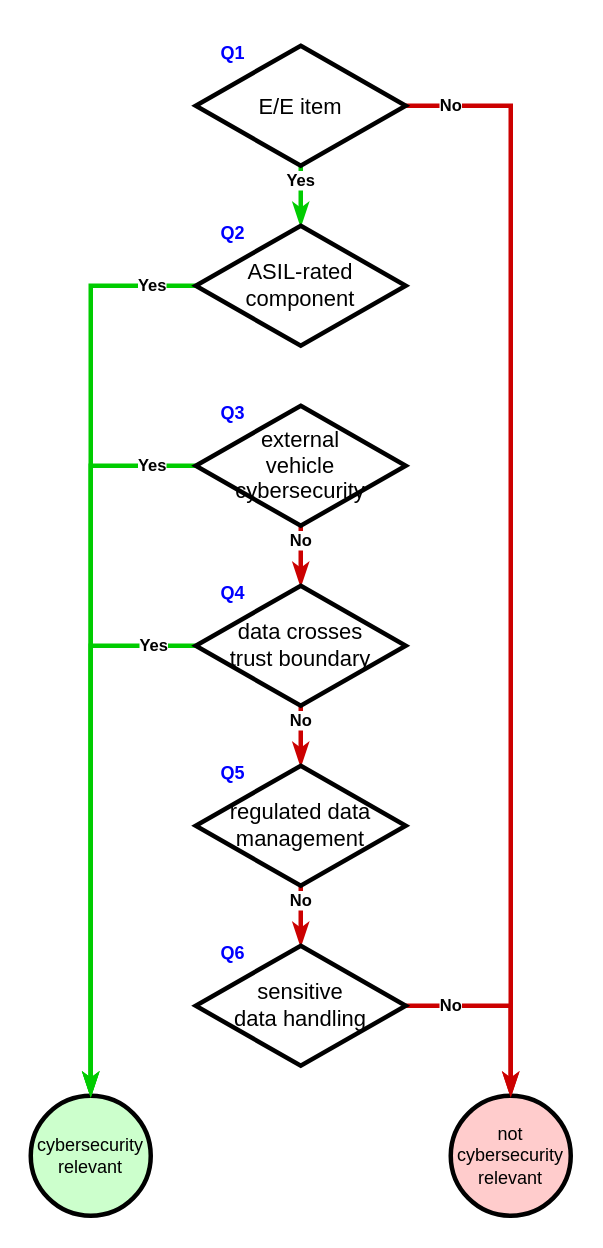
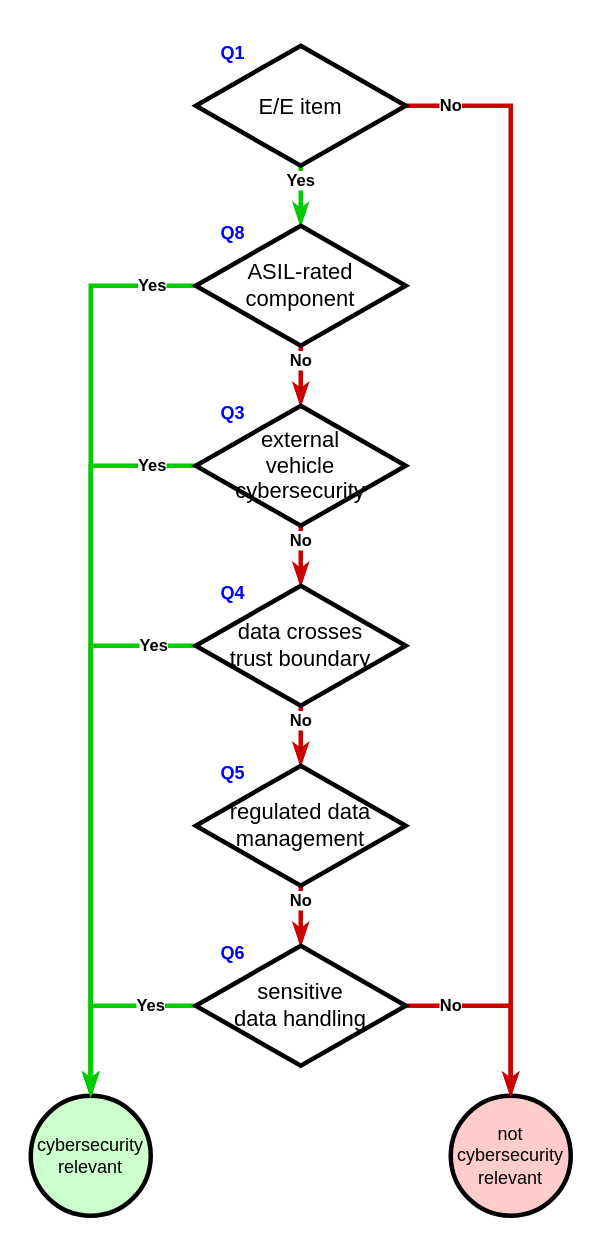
  <mxCell id="0" />
  <mxCell id="1" parent="0" />
  <mxCell id="2" value="&lt;b&gt;Yes&lt;/b&gt;" style="edgeStyle=orthogonalEdgeStyle;rounded=0;orthogonalLoop=1;jettySize=auto;html=1;entryX=0.5;entryY=0;entryDx=0;entryDy=0;strokeWidth=3;endArrow=classicThin;endFill=1;strokeColor=#00CC00;" parent="1" source="4" target="7" edge="1"><mxGeometry x="-0.5" relative="1" as="geometry"><mxPoint as="offset" /></mxGeometry></mxCell>
  <mxCell id="3" value="&lt;b&gt;No&lt;/b&gt;" style="edgeStyle=orthogonalEdgeStyle;rounded=0;orthogonalLoop=1;jettySize=auto;html=1;strokeWidth=3;endArrow=classicThin;endFill=0;strokeColor=#CC0000;" parent="1" source="4" target="8" edge="1"><mxGeometry x="-0.918" relative="1" as="geometry"><mxPoint as="offset" /></mxGeometry></mxCell>
  <mxCell id="4" value="&lt;span style=&quot;text-align: start; font-size: 11pt; line-height: 16.867px; font-family: Arial, sans-serif;&quot; lang=&quot;EN&quot;&gt;E/E item&lt;/span&gt;&lt;span style=&quot;font-size: medium; text-align: start;&quot;&gt;&lt;/span&gt;" style="rhombus;whiteSpace=wrap;html=1;strokeWidth=3;" parent="1" vertex="1"><mxGeometry x="130" y="30" width="140" height="80" as="geometry" /></mxCell>
  <mxCell id="5" value="&lt;b&gt;Yes&lt;/b&gt;" style="edgeStyle=orthogonalEdgeStyle;rounded=0;orthogonalLoop=1;jettySize=auto;html=1;entryX=0.5;entryY=0;entryDx=0;entryDy=0;strokeWidth=3;strokeColor=#00CC00;endArrow=classicThin;endFill=1;" parent="1" source="7" target="9" edge="1"><mxGeometry x="-0.905" relative="1" as="geometry"><mxPoint as="offset" /></mxGeometry></mxCell>
+ <mxCell id="6" value="&lt;b&gt;No&lt;/b&gt;" style="edgeStyle=orthogonalEdgeStyle;rounded=0;orthogonalLoop=1;jettySize=auto;html=1;strokeWidth=3;endArrow=classicThin;endFill=1;strokeColor=#CC0000;" parent="1" source="7" target="12" edge="1"><mxGeometry x="-0.5" relative="1" as="geometry"><mxPoint as="offset" /></mxGeometry></mxCell>
  <mxCell id="7" value="&lt;span style=&quot;font-family: Arial, sans-serif; font-size: 14.667px;&quot;&gt;ASIL-rated component&lt;/span&gt;" style="rhombus;whiteSpace=wrap;html=1;strokeWidth=3;" parent="1" vertex="1"><mxGeometry x="130" y="150" width="140" height="80" as="geometry" /></mxCell>
  <mxCell id="8" value="not cybersecurity relevant" style="ellipse;whiteSpace=wrap;html=1;aspect=fixed;strokeWidth=3;fillColor=#FFCCCC;" parent="1" vertex="1"><mxGeometry x="300" y="730" width="80" height="80" as="geometry" /></mxCell>
  <mxCell id="9" value="cybersecurity relevant" style="ellipse;whiteSpace=wrap;html=1;aspect=fixed;strokeWidth=3;fillColor=#CCFFCC;" parent="1" vertex="1"><mxGeometry x="20" y="730" width="80" height="80" as="geometry" /></mxCell>
  <mxCell id="10" value="&lt;b&gt;Yes&lt;/b&gt;" style="edgeStyle=orthogonalEdgeStyle;rounded=0;orthogonalLoop=1;jettySize=auto;html=1;entryX=0.5;entryY=0;entryDx=0;entryDy=0;strokeWidth=3;strokeColor=#00CC00;endArrow=classicThin;endFill=1;" parent="1" source="12" target="9" edge="1"><mxGeometry x="-0.882" relative="1" as="geometry"><mxPoint as="offset" /></mxGeometry></mxCell>
  <mxCell id="11" value="&lt;b&gt;No&lt;/b&gt;" style="edgeStyle=orthogonalEdgeStyle;rounded=0;orthogonalLoop=1;jettySize=auto;html=1;entryX=0.5;entryY=0;entryDx=0;entryDy=0;strokeWidth=3;endArrow=classicThin;endFill=1;strokeColor=#CC0000;" parent="1" source="12" target="15" edge="1"><mxGeometry x="-0.5" relative="1" as="geometry"><mxPoint as="offset" /></mxGeometry></mxCell>
  <mxCell id="12" value="&lt;div style=&quot;&quot;&gt;&lt;span style=&quot;text-align: start; font-size: 11pt; line-height: 16.867px; font-family: Arial, sans-serif;&quot; lang=&quot;EN&quot;&gt;&lt;span style=&quot;font-size: 14.667px;&quot;&gt;external&lt;/span&gt;&lt;br&gt;vehicle&lt;br&gt;&lt;/span&gt;&lt;span style=&quot;font-family: Arial, sans-serif; font-size: 14.667px; text-align: start;&quot;&gt;cybersecurity&lt;/span&gt;&lt;br&gt;&lt;/div&gt;" style="rhombus;whiteSpace=wrap;html=1;align=center;strokeWidth=3;" parent="1" vertex="1"><mxGeometry x="130" y="270" width="140" height="80" as="geometry" /></mxCell>
  <mxCell id="13" value="&lt;b&gt;Yes&lt;/b&gt;" style="edgeStyle=orthogonalEdgeStyle;rounded=0;orthogonalLoop=1;jettySize=auto;html=1;entryX=0.5;entryY=0;entryDx=0;entryDy=0;strokeWidth=3;strokeColor=#00CC00;endArrow=classicThin;endFill=1;" parent="1" source="15" target="9" edge="1"><mxGeometry x="-0.846" relative="1" as="geometry"><mxPoint x="60" y="630" as="targetPoint" /><mxPoint as="offset" /></mxGeometry></mxCell>
  <mxCell id="14" value="&lt;b&gt;No&lt;/b&gt;" style="edgeStyle=orthogonalEdgeStyle;rounded=0;orthogonalLoop=1;jettySize=auto;html=1;entryX=0.5;entryY=0;entryDx=0;entryDy=0;strokeWidth=3;endArrow=classicThin;endFill=1;strokeColor=#CC0000;" parent="1" source="15" target="17" edge="1"><mxGeometry x="-0.5" relative="1" as="geometry"><mxPoint as="offset" /></mxGeometry></mxCell>
  <mxCell id="15" value="&lt;div style=&quot;&quot;&gt;&lt;div&gt;&lt;font face=&quot;Arial, sans-serif&quot;&gt;&lt;span style=&quot;font-size: 14.667px;&quot;&gt;data crosses&lt;/span&gt;&lt;/font&gt;&lt;/div&gt;&lt;div&gt;&lt;font face=&quot;Arial, sans-serif&quot;&gt;&lt;span style=&quot;font-size: 14.667px;&quot;&gt;trust boundary&lt;/span&gt;&lt;/font&gt;&lt;/div&gt;&lt;/div&gt;" style="rhombus;whiteSpace=wrap;html=1;align=center;strokeWidth=3;" parent="1" vertex="1"><mxGeometry x="130" y="390" width="140" height="80" as="geometry" /></mxCell>
  <mxCell id="16" value="&lt;b&gt;No&lt;/b&gt;" style="edgeStyle=orthogonalEdgeStyle;rounded=0;orthogonalLoop=1;jettySize=auto;html=1;entryX=0.5;entryY=0;entryDx=0;entryDy=0;strokeWidth=3;endArrow=classicThin;endFill=1;strokeColor=#CC0000;" parent="1" source="17" target="20" edge="1"><mxGeometry x="-0.5" relative="1" as="geometry"><mxPoint as="offset" /></mxGeometry></mxCell>
  <mxCell id="17" value="&lt;div style=&quot;&quot;&gt;&lt;span style=&quot;font-family: Arial, sans-serif; font-size: 14.667px;&quot;&gt;regulated data management&lt;/span&gt;&lt;br&gt;&lt;/div&gt;" style="rhombus;whiteSpace=wrap;html=1;align=center;strokeWidth=3;" parent="1" vertex="1"><mxGeometry x="130" y="510" width="140" height="80" as="geometry" /></mxCell>
+ <mxCell id="18" value="&lt;b&gt;Yes&lt;/b&gt;" style="edgeStyle=orthogonalEdgeStyle;rounded=0;orthogonalLoop=1;jettySize=auto;html=1;entryX=0.5;entryY=0;entryDx=0;entryDy=0;strokeWidth=3;strokeColor=#00CC00;endArrow=classicThin;endFill=1;" parent="1" source="20" target="9" edge="1"><mxGeometry x="-0.538" relative="1" as="geometry"><mxPoint as="offset" /></mxGeometry></mxCell>
  <mxCell id="19" value="&lt;b&gt;No&lt;/b&gt;" style="edgeStyle=orthogonalEdgeStyle;rounded=0;orthogonalLoop=1;jettySize=auto;html=1;entryX=0.5;entryY=0;entryDx=0;entryDy=0;strokeWidth=3;endArrow=classicThin;endFill=0;strokeColor=#CC0000;" parent="1" source="20" target="8" edge="1"><mxGeometry x="-0.538" relative="1" as="geometry"><mxPoint as="offset" /></mxGeometry></mxCell>
  <mxCell id="20" value="&lt;div style=&quot;&quot;&gt;&lt;div&gt;&lt;span style=&quot;background-color: initial; font-size: 14.667px;&quot;&gt;&lt;font face=&quot;Arial, sans-serif&quot;&gt;sensitive&lt;/font&gt;&lt;/span&gt;&lt;/div&gt;&lt;div&gt;&lt;span style=&quot;background-color: initial; font-size: 14.667px;&quot;&gt;&lt;font face=&quot;Arial, sans-serif&quot;&gt;data&amp;nbsp;&lt;/font&gt;&lt;/span&gt;&lt;span style=&quot;font-family: Arial, sans-serif; background-color: initial; font-size: 14.667px;&quot;&gt;handling&lt;/span&gt;&lt;/div&gt;&lt;/div&gt;" style="rhombus;whiteSpace=wrap;html=1;align=center;strokeWidth=3;" parent="1" vertex="1"><mxGeometry x="130" y="630" width="140" height="80" as="geometry" /></mxCell>
  <mxCell id="21" value="&lt;font color=&quot;#0000ff&quot;&gt;&lt;b&gt;Q1&lt;/b&gt;&lt;/font&gt;" style="text;html=1;strokeColor=none;fillColor=none;align=center;verticalAlign=middle;whiteSpace=wrap;rounded=0;strokeWidth=3;" parent="1" vertex="1"><mxGeometry x="140" y="20" width="30" height="30" as="geometry" /></mxCell>
- <mxCell id="22" value="&lt;font color=&quot;#0000ff&quot;&gt;&lt;b&gt;Q2&lt;/b&gt;&lt;/font&gt;" style="text;html=1;strokeColor=none;fillColor=none;align=center;verticalAlign=middle;whiteSpace=wrap;rounded=0;strokeWidth=3;" parent="1" vertex="1"><mxGeometry x="140" y="140" width="30" height="30" as="geometry" /></mxCell>
+ <mxCell id="22" value="&lt;font color=&quot;#0000ff&quot;&gt;&lt;b&gt;Q8&lt;/b&gt;&lt;/font&gt;" style="text;html=1;strokeColor=none;fillColor=none;align=center;verticalAlign=middle;whiteSpace=wrap;rounded=0;strokeWidth=3;" parent="1" vertex="1"><mxGeometry x="140" y="140" width="30" height="30" as="geometry" /></mxCell>
  <mxCell id="23" value="&lt;font color=&quot;#0000ff&quot;&gt;&lt;b&gt;Q4&lt;/b&gt;&lt;/font&gt;" style="text;html=1;strokeColor=none;fillColor=none;align=center;verticalAlign=middle;whiteSpace=wrap;rounded=0;strokeWidth=3;" parent="1" vertex="1"><mxGeometry x="140" y="380" width="30" height="30" as="geometry" /></mxCell>
  <mxCell id="24" value="&lt;font color=&quot;#0000ff&quot;&gt;&lt;b&gt;Q3&lt;/b&gt;&lt;/font&gt;" style="text;html=1;strokeColor=none;fillColor=none;align=center;verticalAlign=middle;whiteSpace=wrap;rounded=0;strokeWidth=3;" parent="1" vertex="1"><mxGeometry x="140" y="260" width="30" height="30" as="geometry" /></mxCell>
  <mxCell id="25" value="&lt;font color=&quot;#0000ff&quot;&gt;&lt;b&gt;Q6&lt;/b&gt;&lt;/font&gt;" style="text;html=1;strokeColor=none;fillColor=none;align=center;verticalAlign=middle;whiteSpace=wrap;rounded=0;strokeWidth=3;" parent="1" vertex="1"><mxGeometry x="140" y="620" width="30" height="30" as="geometry" /></mxCell>
  <mxCell id="26" value="&lt;font color=&quot;#0000ff&quot;&gt;&lt;b&gt;Q5&lt;/b&gt;&lt;/font&gt;" style="text;html=1;strokeColor=none;fillColor=none;align=center;verticalAlign=middle;whiteSpace=wrap;rounded=0;strokeWidth=3;" parent="1" vertex="1"><mxGeometry x="140" y="500" width="30" height="30" as="geometry" /></mxCell>
